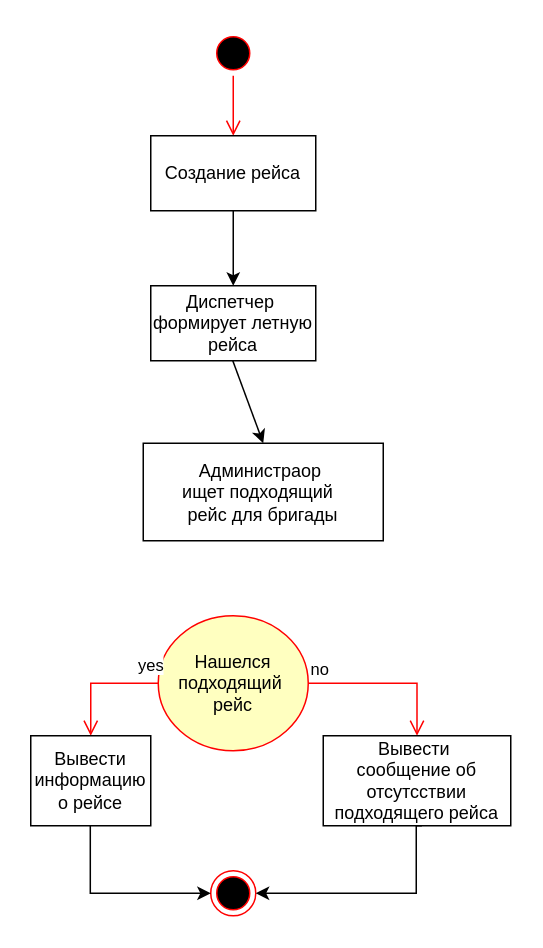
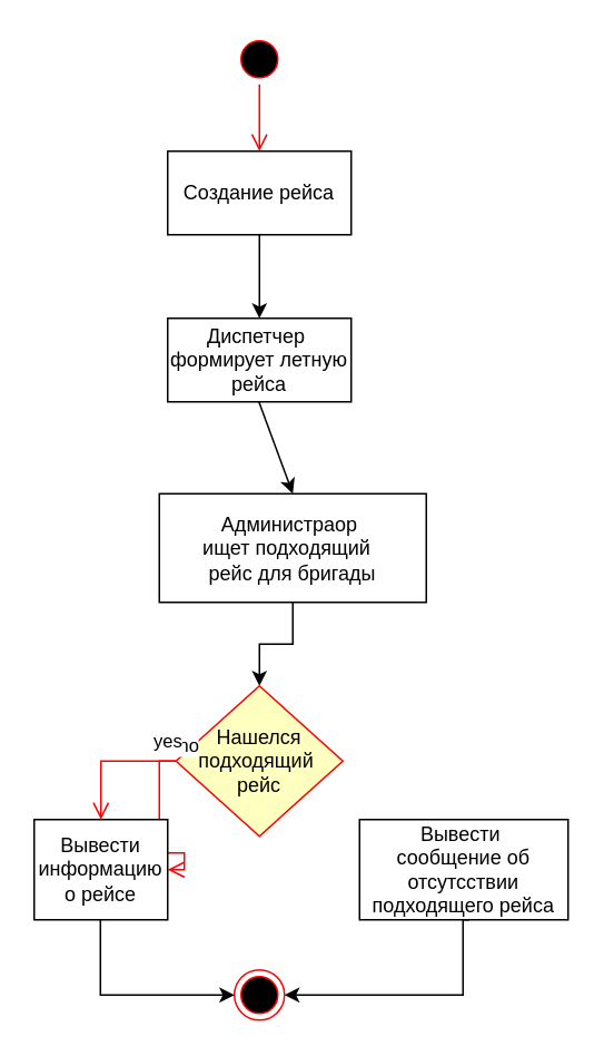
  <mxCell id="0" />
  <mxCell id="1" parent="0" />
  <mxCell id="2" value="" style="ellipse;html=1;shape=startState;fillColor=#000000;strokeColor=#ff0000;" vertex="1" parent="1"><mxGeometry x="140" y="20" width="30" height="30" as="geometry" /></mxCell>
  <mxCell id="3" value="" style="edgeStyle=orthogonalEdgeStyle;html=1;verticalAlign=bottom;endArrow=open;endSize=8;strokeColor=#ff0000;rounded=0;" edge="1" source="2" parent="1"><mxGeometry relative="1" as="geometry"><mxPoint x="155" y="90" as="targetPoint" /></mxGeometry></mxCell>
  <mxCell id="4" value="Создание рейса" style="html=1;whiteSpace=wrap;" vertex="1" parent="1"><mxGeometry x="100" y="90" width="110" height="50" as="geometry" /></mxCell>
  <mxCell id="5" value="" style="html=1;verticalAlign=bottom;endArrow=classic;rounded=0;exitX=0.5;exitY=1;exitDx=0;exitDy=0;endFill=1;" edge="1" parent="1" source="4"><mxGeometry width="80" relative="1" as="geometry"><mxPoint x="170" y="207" as="sourcePoint" /><mxPoint x="155" y="190" as="targetPoint" /><Array as="points" /><mxPoint as="offset" /></mxGeometry></mxCell>
  <mxCell id="6" value="Диспетчер&amp;nbsp;&lt;br&gt;формирует летную&lt;br&gt;рейса" style="html=1;whiteSpace=wrap;" vertex="1" parent="1"><mxGeometry x="100" y="190" width="110" height="50" as="geometry" /></mxCell>
  <mxCell id="7" value="" style="html=1;verticalAlign=bottom;endArrow=classic;rounded=0;exitX=0.5;exitY=1;exitDx=0;exitDy=0;endFill=1;entryX=0.5;entryY=0;entryDx=0;entryDy=0;" edge="1" parent="1" target="9"><mxGeometry width="80" relative="1" as="geometry"><mxPoint x="154.7" y="240" as="sourcePoint" /><mxPoint x="154.7" y="290" as="targetPoint" /><Array as="points" /><mxPoint as="offset" /></mxGeometry></mxCell>
+ <mxCell id="8" style="edgeStyle=orthogonalEdgeStyle;rounded=0;orthogonalLoop=1;jettySize=auto;html=1;exitX=0.5;exitY=1;exitDx=0;exitDy=0;entryX=0.5;entryY=0;entryDx=0;entryDy=0;" edge="1" parent="1" source="9" target="10"><mxGeometry relative="1" as="geometry" /></mxCell>
  <mxCell id="9" value="Администраор&amp;nbsp;&lt;br&gt;ищет подходящий&amp;nbsp;&amp;nbsp;&lt;br&gt;рейс для бригады" style="html=1;whiteSpace=wrap;" vertex="1" parent="1"><mxGeometry x="95" y="295" width="160" height="65" as="geometry" /></mxCell>
- <mxCell id="10" value="Нашелся подходящий&amp;nbsp;&lt;br&gt;рейс" style="ellipse;whiteSpace=wrap;html=1;fontColor=#000000;fillColor=#ffffc0;strokeColor=#ff0000;" vertex="1" parent="1"><mxGeometry x="105" y="410" width="100" height="90" as="geometry" /></mxCell>
- <mxCell id="11" value="no" style="edgeStyle=orthogonalEdgeStyle;html=1;align=left;verticalAlign=bottom;endArrow=open;endSize=8;strokeColor=#ff0000;rounded=0;entryX=0.5;entryY=0;entryDx=0;entryDy=0;" edge="1" source="10" parent="1" target="14"><mxGeometry x="-1" relative="1" as="geometry"><mxPoint x="300" y="455" as="targetPoint" /></mxGeometry></mxCell>
+ <mxCell id="10" value="Нашелся подходящий&amp;nbsp;&lt;br&gt;рейс" style="rhombus;whiteSpace=wrap;html=1;fontColor=#000000;fillColor=#ffffc0;strokeColor=#ff0000;" vertex="1" parent="1"><mxGeometry x="105" y="410" width="100" height="90" as="geometry" /></mxCell>
+ <mxCell id="11" value="no" style="edgeStyle=orthogonalEdgeStyle;html=1;align=left;verticalAlign=bottom;endArrow=open;endSize=8;strokeColor=#ff0000;rounded=0;" edge="1" source="10" parent="1" target="13"><mxGeometry x="-1" relative="1" as="geometry"><mxPoint x="300" y="455" as="targetPoint" /></mxGeometry></mxCell>
  <mxCell id="12" value="yes" style="edgeStyle=orthogonalEdgeStyle;html=1;align=left;verticalAlign=top;endArrow=open;endSize=8;strokeColor=#ff0000;rounded=0;exitX=0;exitY=0.5;exitDx=0;exitDy=0;" edge="1" source="10" parent="1"><mxGeometry x="-0.625" y="-25" relative="1" as="geometry"><mxPoint x="60" y="490" as="targetPoint" /><Array as="points"><mxPoint x="60" y="455" /></Array><mxPoint as="offset" /></mxGeometry></mxCell>
  <mxCell id="13" value="Вывести информацию о рейсе" style="html=1;whiteSpace=wrap;" vertex="1" parent="1"><mxGeometry x="20" y="490" width="80" height="60" as="geometry" /></mxCell>
  <mxCell id="14" value="Вывести&amp;nbsp;&lt;br&gt;сообщение об отсутсствии подходящего рейса" style="html=1;whiteSpace=wrap;" vertex="1" parent="1"><mxGeometry x="215" y="490" width="125" height="60" as="geometry" /></mxCell>
  <mxCell id="15" value="" style="ellipse;html=1;shape=endState;fillColor=#000000;strokeColor=#ff0000;" vertex="1" parent="1"><mxGeometry x="140" y="580" width="30" height="30" as="geometry" /></mxCell>
  <mxCell id="16" style="edgeStyle=orthogonalEdgeStyle;rounded=0;orthogonalLoop=1;jettySize=auto;html=1;exitX=0.5;exitY=1;exitDx=0;exitDy=0;entryX=0;entryY=0.5;entryDx=0;entryDy=0;" edge="1" parent="1" target="15"><mxGeometry relative="1" as="geometry"><mxPoint x="59.7" y="550" as="sourcePoint" /><mxPoint x="60" y="600" as="targetPoint" /><Array as="points"><mxPoint x="60" y="595" /></Array></mxGeometry></mxCell>
  <mxCell id="17" style="edgeStyle=orthogonalEdgeStyle;rounded=0;orthogonalLoop=1;jettySize=auto;html=1;exitX=0.526;exitY=1;exitDx=0;exitDy=0;entryX=1;entryY=0.5;entryDx=0;entryDy=0;exitPerimeter=0;" edge="1" parent="1" source="14" target="15"><mxGeometry relative="1" as="geometry"><mxPoint x="277.2" y="550" as="sourcePoint" /><mxPoint x="277.2" y="600" as="targetPoint" /><Array as="points"><mxPoint x="277" y="550" /><mxPoint x="277" y="595" /></Array></mxGeometry></mxCell>
